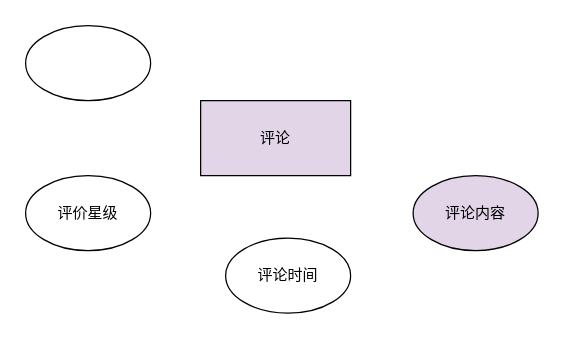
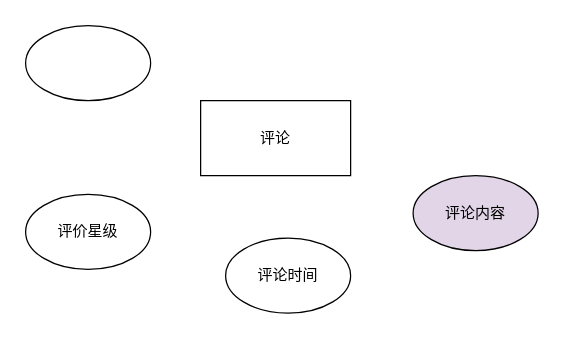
  <mxCell id="0" />
  <mxCell id="1" parent="0" />
- <mxCell id="2" value="评论" style="rounded=0;whiteSpace=wrap;html=1;fillColor=#e1d5e7;" vertex="1" parent="1"><mxGeometry x="160" y="80" width="120" height="60" as="geometry" /></mxCell>
+ <mxCell id="2" value="评论" style="rounded=0;whiteSpace=wrap;html=1;" vertex="1" parent="1"><mxGeometry x="160" y="80" width="120" height="60" as="geometry" /></mxCell>
  <mxCell id="3" value="评论时间" style="ellipse;whiteSpace=wrap;html=1;" vertex="1" parent="1"><mxGeometry x="180" y="190" width="100" height="60" as="geometry" /></mxCell>
  <mxCell id="4" value="评论内容" style="ellipse;whiteSpace=wrap;html=1;fillColor=#e1d5e7;" vertex="1" parent="1"><mxGeometry x="330" y="140" width="100" height="60" as="geometry" /></mxCell>
- <mxCell id="5" value="评价星级" style="ellipse;whiteSpace=wrap;html=1;" vertex="1" parent="1"><mxGeometry x="20" y="140" width="100" height="60" as="geometry" /></mxCell>
+ <mxCell id="5" value="评价星级" style="ellipse;whiteSpace=wrap;html=1;" vertex="1" parent="1"><mxGeometry x="20" y="155" width="100" height="60" as="geometry" /></mxCell>
  <mxCell id="6" value="" style="ellipse;whiteSpace=wrap;html=1;" vertex="1" parent="1"><mxGeometry x="20" y="20" width="100" height="60" as="geometry" /></mxCell>
